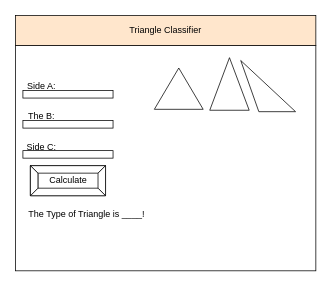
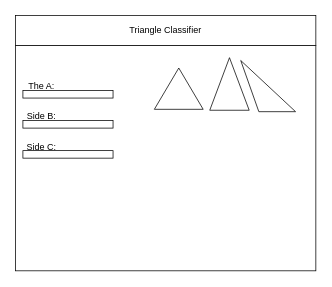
  <mxCell id="0" />
  <mxCell id="1" parent="0" />
  <mxCell id="2" value="" style="rounded=0;whiteSpace=wrap;html=1;" parent="1" vertex="1"><mxGeometry x="20" y="60" width="400" height="300" as="geometry" /></mxCell>
- <mxCell id="3" value="Triangle Classifier" style="rounded=0;whiteSpace=wrap;html=1;fillColor=#ffe6cc;" parent="1" vertex="1"><mxGeometry x="20" y="20" width="400" height="40" as="geometry" /></mxCell>
- <mxCell id="4" value="Calculate" style="labelPosition=center;verticalLabelPosition=middle;align=center;html=1;shape=mxgraph.basic.button;dx=10;" parent="1" vertex="1"><mxGeometry x="40" y="220" width="100" height="40" as="geometry" /></mxCell>
+ <mxCell id="3" value="Triangle Classifier" style="rounded=0;whiteSpace=wrap;html=1;" parent="1" vertex="1"><mxGeometry x="20" y="20" width="400" height="40" as="geometry" /></mxCell>
  <mxCell id="5" value="" style="rounded=0;whiteSpace=wrap;html=1;" vertex="1" parent="1"><mxGeometry x="30" y="120" width="120" height="10" as="geometry" /></mxCell>
- <mxCell id="6" value="Side A:" style="text;html=1;strokeColor=none;fillColor=none;align=center;verticalAlign=middle;whiteSpace=wrap;rounded=0;" vertex="1" parent="1"><mxGeometry x="30" y="110" width="50" height="10" as="geometry" /></mxCell>
+ <mxCell id="6" value="The A:" style="text;html=1;strokeColor=none;fillColor=none;align=center;verticalAlign=middle;whiteSpace=wrap;rounded=0;" vertex="1" parent="1"><mxGeometry x="30" y="110" width="50" height="10" as="geometry" /></mxCell>
  <mxCell id="7" value="" style="rounded=0;whiteSpace=wrap;html=1;" vertex="1" parent="1"><mxGeometry x="30" y="160" width="120" height="10" as="geometry" /></mxCell>
- <mxCell id="8" value="The B:" style="text;html=1;strokeColor=none;fillColor=none;align=center;verticalAlign=middle;whiteSpace=wrap;rounded=0;" vertex="1" parent="1"><mxGeometry x="30" y="150" width="50" height="10" as="geometry" /></mxCell>
+ <mxCell id="8" value="Side B:" style="text;html=1;strokeColor=none;fillColor=none;align=center;verticalAlign=middle;whiteSpace=wrap;rounded=0;" vertex="1" parent="1"><mxGeometry x="30" y="150" width="50" height="10" as="geometry" /></mxCell>
  <mxCell id="9" value="" style="rounded=0;whiteSpace=wrap;html=1;" vertex="1" parent="1"><mxGeometry x="30" y="200" width="120" height="10" as="geometry" /></mxCell>
  <mxCell id="10" value="Side C:" style="text;html=1;strokeColor=none;fillColor=none;align=center;verticalAlign=middle;whiteSpace=wrap;rounded=0;" vertex="1" parent="1"><mxGeometry x="30" y="190" width="50" height="10" as="geometry" /></mxCell>
  <mxCell id="11" value="" style="triangle;whiteSpace=wrap;html=1;rotation=-90;" vertex="1" parent="1"><mxGeometry x="210" y="85" width="55" height="65" as="geometry" /></mxCell>
  <mxCell id="12" value="" style="triangle;whiteSpace=wrap;html=1;rotation=-90;" vertex="1" parent="1"><mxGeometry x="270" y="85" width="70" height="52.5" as="geometry" /></mxCell>
  <mxCell id="13" value="" style="verticalLabelPosition=bottom;verticalAlign=top;html=1;shape=mxgraph.basic.obtuse_triangle;dx=0.33;" vertex="1" parent="1"><mxGeometry x="320" y="80" width="73" height="68.13" as="geometry" /></mxCell>
- <mxCell id="14" value="The Type of Triangle is ____!" style="text;html=1;strokeColor=none;fillColor=none;align=center;verticalAlign=middle;whiteSpace=wrap;rounded=0;" vertex="1" parent="1"><mxGeometry x="30" y="270" width="170" height="30" as="geometry" /></mxCell>
